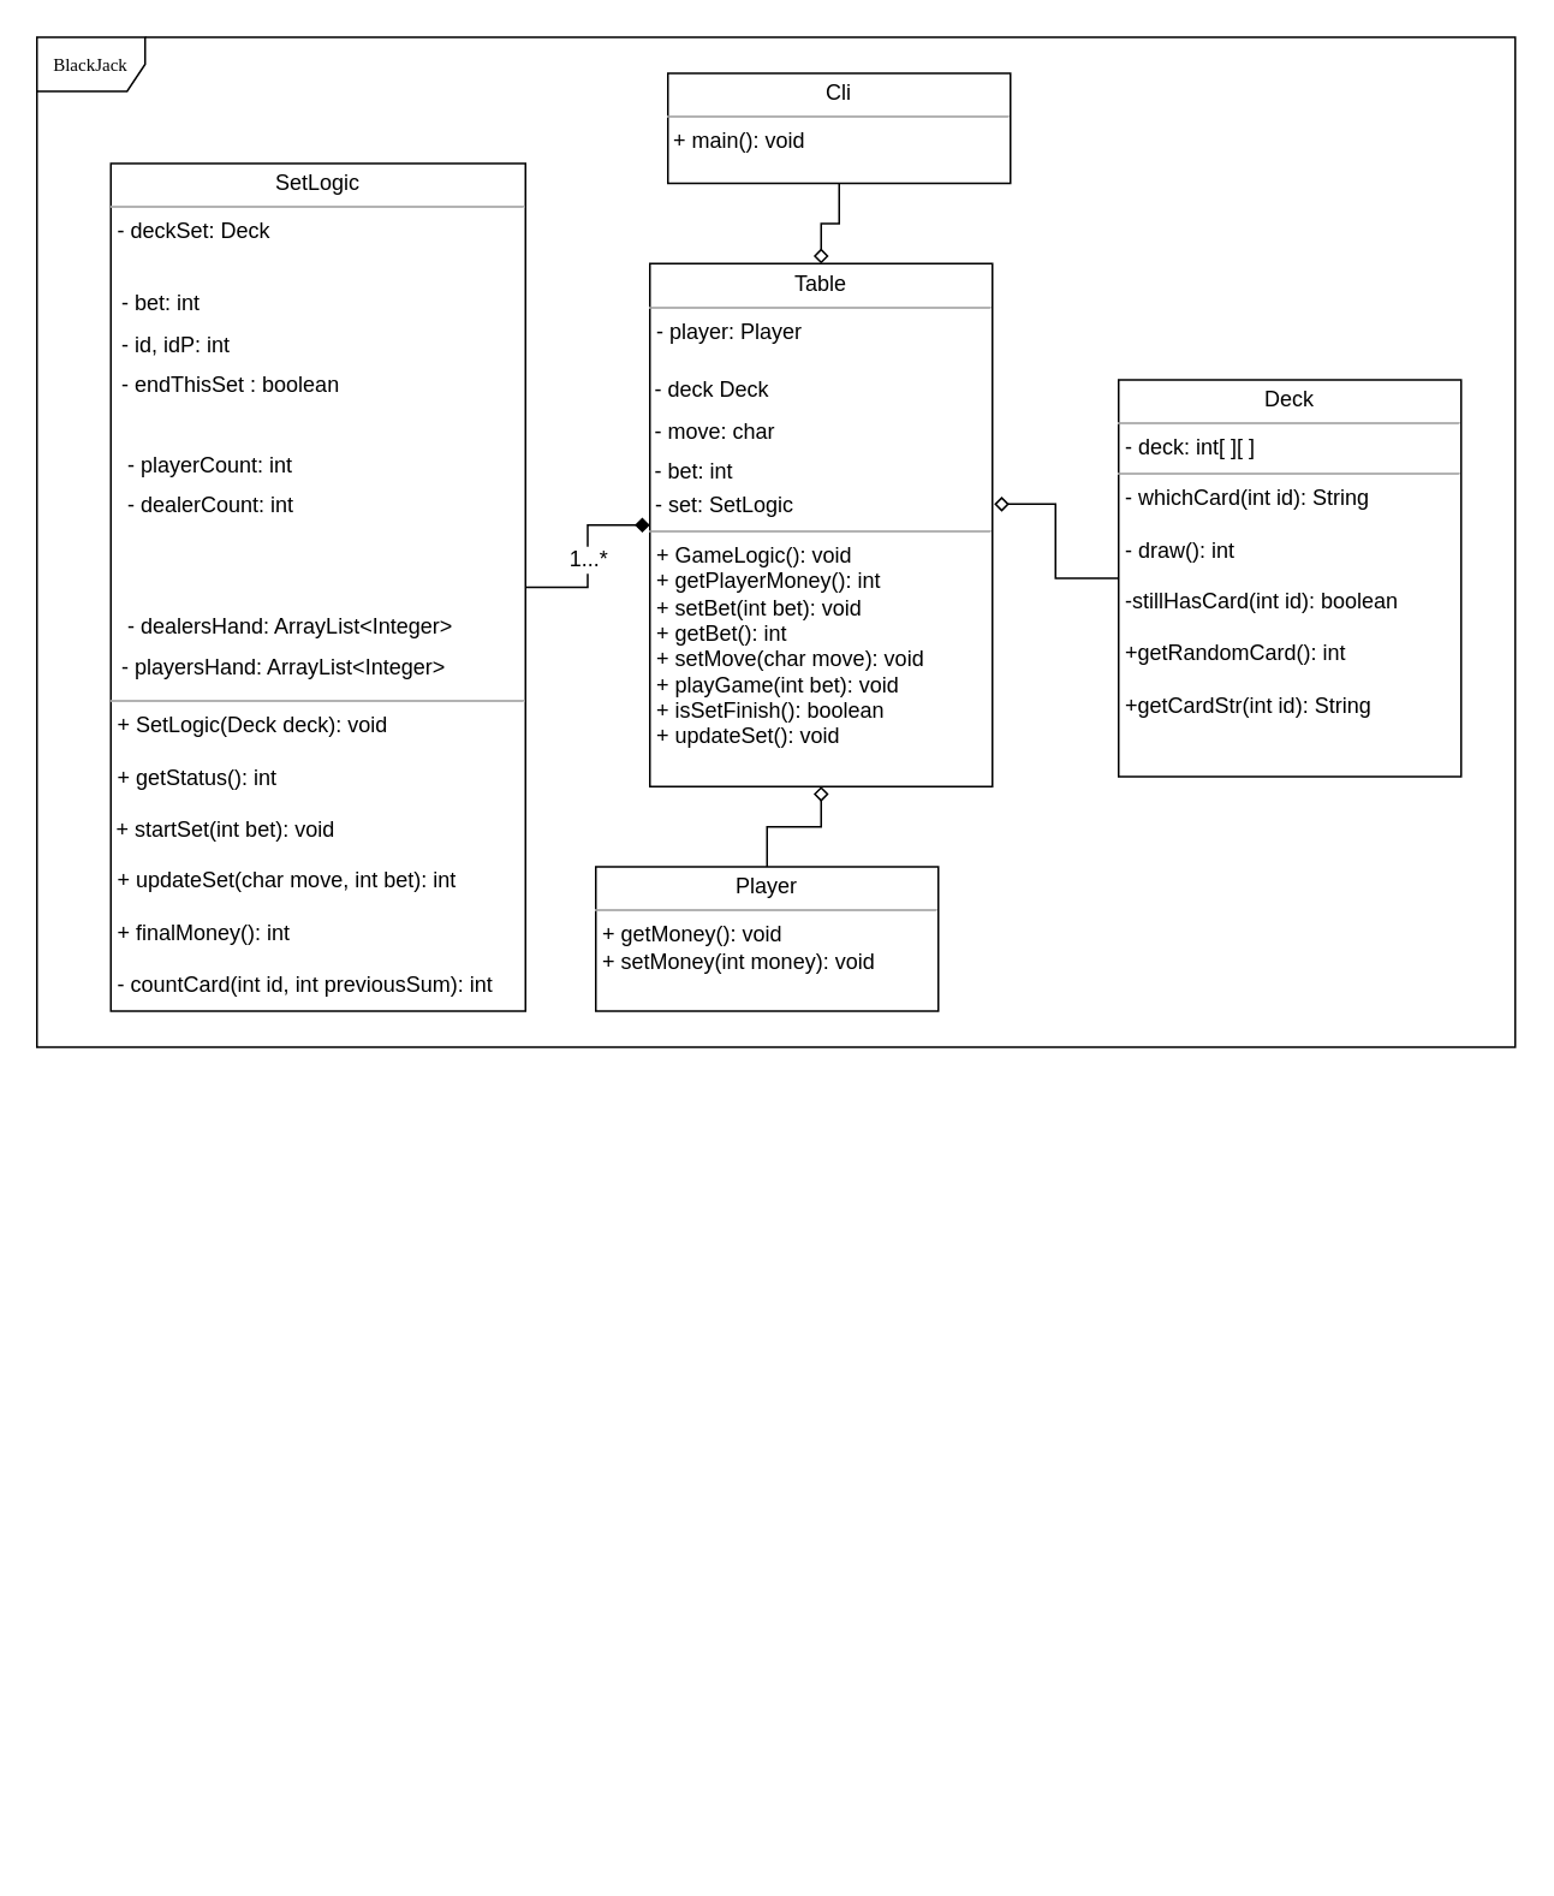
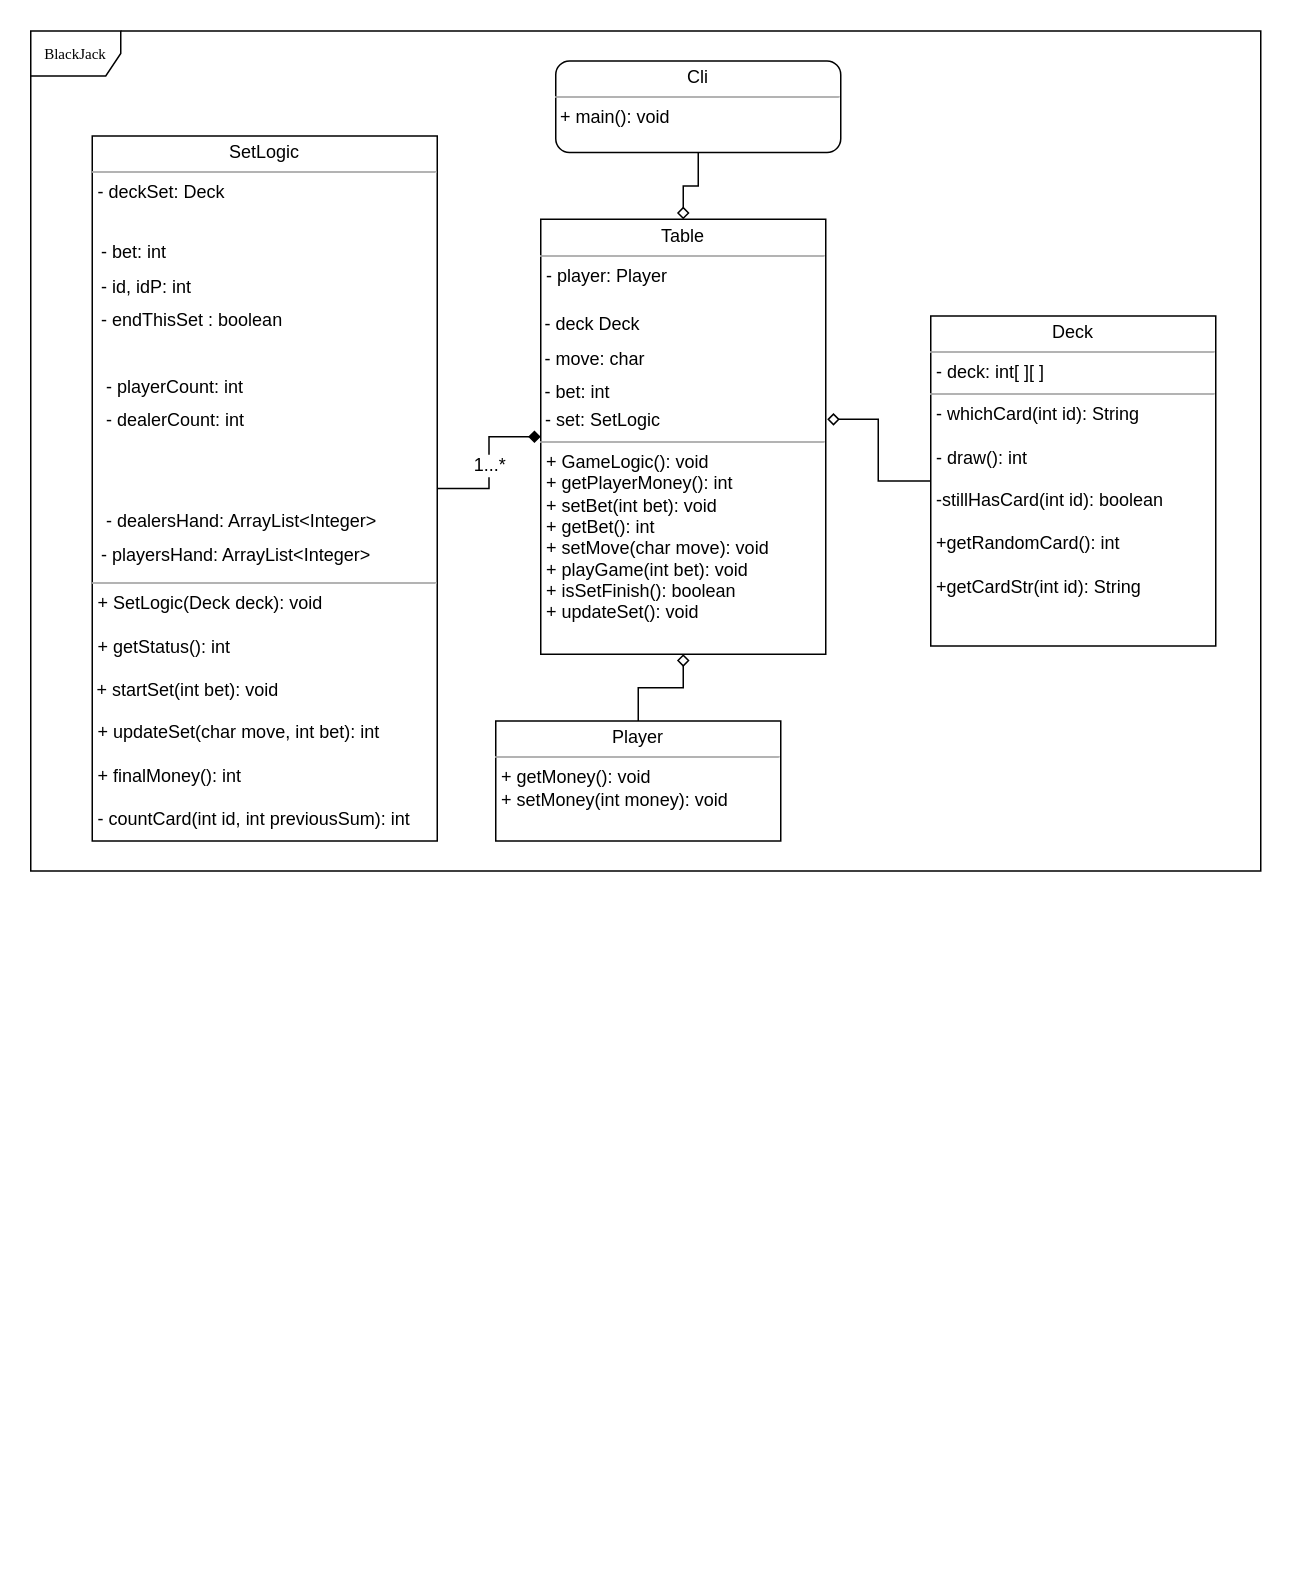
  <mxCell id="0" />
  <mxCell id="1" parent="0" />
  <mxCell id="2" value="BlackJack" style="shape=umlFrame;whiteSpace=wrap;html=1;rounded=0;shadow=0;comic=0;labelBackgroundColor=none;strokeColor=#000000;strokeWidth=1;fillColor=#ffffff;fontFamily=Verdana;fontSize=10;fontColor=#000000;align=center;" vertex="1" parent="1"><mxGeometry x="20" y="20" width="820" height="560" as="geometry" /></mxCell>
  <mxCell id="3" style="edgeStyle=orthogonalEdgeStyle;rounded=0;html=1;dashed=1;labelBackgroundColor=none;startFill=0;endArrow=open;endFill=0;endSize=10;fontFamily=Verdana;fontSize=10;" edge="1" parent="1"><mxGeometry relative="1" as="geometry"><Array as="points"><mxPoint x="410" y="1029" /><mxPoint x="410" y="1029" /></Array><mxPoint x="490" y="1029" as="targetPoint" /></mxGeometry></mxCell>
  <mxCell id="4" value="&lt;p style=&quot;margin: 0px ; margin-top: 4px ; text-align: center&quot;&gt;Table&lt;br&gt;&lt;/p&gt;&lt;hr size=&quot;1&quot;&gt;&lt;p style=&quot;margin: 0px ; margin-left: 4px&quot;&gt; &lt;span class=&quot;pl-k&quot;&gt;-&lt;/span&gt; &lt;span class=&quot;pl-smi&quot;&gt;p&lt;/span&gt;layer: Player&lt;/p&gt;&lt;p style=&quot;margin: 0px ; margin-left: 4px&quot;&gt;&lt;br&gt;&lt;/p&gt;&lt;table class=&quot;highlight tab-size js-file-line-container&quot;&gt;&lt;tbody&gt;&lt;tr&gt;&lt;td id=&quot;LC6&quot; class=&quot;blob-code blob-code-inner js-file-line&quot;&gt;- &lt;span class=&quot;pl-smi&quot;&gt;&lt;/span&gt; deck Deck&lt;br&gt;&lt;/td&gt;      &lt;/tr&gt;      &lt;tr&gt;        &lt;/tr&gt;&lt;/tbody&gt;&lt;/table&gt;&lt;table class=&quot;highlight tab-size js-file-line-container&quot;&gt;&lt;tbody&gt;&lt;tr&gt;&lt;td id=&quot;LC7&quot; class=&quot;blob-code blob-code-inner js-file-line&quot;&gt;-  move: char&lt;br&gt;&lt;/td&gt;      &lt;/tr&gt;      &lt;tr&gt;        &lt;/tr&gt;&lt;/tbody&gt;&lt;/table&gt;&lt;table class=&quot;highlight tab-size js-file-line-container&quot;&gt;&lt;tbody&gt;&lt;tr&gt;&lt;td id=&quot;LC8&quot; class=&quot;blob-code blob-code-inner js-file-line&quot;&gt;- &lt;span class=&quot;pl-k&quot;&gt;&lt;/span&gt;bet&lt;span class=&quot;pl-k&quot;&gt;: int&lt;/span&gt;&lt;span class=&quot;pl-c1&quot;&gt;&lt;/span&gt;&lt;/td&gt;      &lt;/tr&gt;      &lt;tr&gt;        &lt;/tr&gt;&lt;/tbody&gt;&lt;/table&gt;&amp;nbsp;- set: SetLogic&lt;br&gt;&lt;hr size=&quot;1&quot;&gt;&lt;p style=&quot;margin: 0px ; margin-left: 4px&quot;&gt;+ &lt;span class=&quot;pl-en&quot;&gt;GameLogic&lt;/span&gt;(): void&lt;br&gt;&lt;/p&gt;&lt;p style=&quot;margin: 0px ; margin-left: 4px&quot;&gt;+&lt;span class=&quot;pl-en&quot;&gt; getPlayerMoney(): int&lt;/span&gt;&lt;/p&gt;&lt;p style=&quot;margin: 0px ; margin-left: 4px&quot;&gt;&lt;span class=&quot;pl-en&quot;&gt;+&lt;/span&gt;&lt;span class=&quot;pl-en&quot;&gt;&lt;span class=&quot;pl-k&quot;&gt;&lt;/span&gt; &lt;span class=&quot;pl-en&quot;&gt;setBet&lt;/span&gt;(&lt;span class=&quot;pl-k&quot;&gt;int&lt;/span&gt; &lt;span class=&quot;pl-v&quot;&gt;bet&lt;/span&gt;): void&lt;br&gt;&lt;/span&gt;&lt;/p&gt;&lt;p style=&quot;margin: 0px ; margin-left: 4px&quot;&gt;&lt;span class=&quot;pl-en&quot;&gt;+&lt;/span&gt;&lt;span class=&quot;pl-en&quot;&gt;&lt;span class=&quot;pl-k&quot;&gt;&lt;/span&gt; g&lt;span class=&quot;pl-en&quot;&gt;etBet&lt;/span&gt;(&lt;span class=&quot;pl-v&quot;&gt;&lt;/span&gt;): int&lt;br&gt;&lt;/span&gt;&lt;/p&gt;&lt;p style=&quot;margin: 0px ; margin-left: 4px&quot;&gt;&lt;span class=&quot;pl-en&quot;&gt;+&lt;/span&gt; &lt;span class=&quot;pl-en&quot;&gt;&lt;span class=&quot;pl-en&quot;&gt;setMove&lt;/span&gt;(&lt;span class=&quot;pl-k&quot;&gt;char&lt;/span&gt; &lt;span class=&quot;pl-v&quot;&gt;move&lt;/span&gt;): void&lt;br&gt;&lt;/span&gt;&lt;/p&gt;&lt;p style=&quot;margin: 0px ; margin-left: 4px&quot;&gt;+ &lt;span class=&quot;pl-en&quot;&gt;playGame&lt;/span&gt;(&lt;span class=&quot;pl-k&quot;&gt;int&lt;/span&gt; &lt;span class=&quot;pl-v&quot;&gt;bet&lt;/span&gt;): void&lt;br&gt;&lt;/p&gt;&lt;p style=&quot;margin: 0px ; margin-left: 4px&quot;&gt;+ &lt;span class=&quot;pl-en&quot;&gt;isSetFinish&lt;/span&gt;(): boolean&lt;/p&gt;&lt;p style=&quot;margin: 0px ; margin-left: 4px&quot;&gt;+&lt;span class=&quot;pl-k&quot;&gt;&lt;/span&gt; &lt;span class=&quot;pl-en&quot;&gt;updateSet&lt;/span&gt;(): void&lt;br&gt;&lt;/p&gt;" style="verticalAlign=top;align=left;overflow=fill;fontSize=12;fontFamily=Helvetica;html=1;rounded=0;shadow=0;comic=0;labelBackgroundColor=none;strokeColor=#000000;strokeWidth=1;fillColor=#ffffff;" vertex="1" parent="1"><mxGeometry x="360" y="145.5" width="190" height="290" as="geometry" /></mxCell>
  <mxCell id="5" style="edgeStyle=orthogonalEdgeStyle;rounded=0;orthogonalLoop=1;jettySize=auto;html=1;startArrow=none;startFill=0;endArrow=diamond;endFill=1;" edge="1" parent="1" source="7" target="4"><mxGeometry relative="1" as="geometry" /></mxCell>
  <mxCell id="6" value="&lt;div&gt;1...*&lt;/div&gt;" style="text;html=1;resizable=0;points=[];align=center;verticalAlign=middle;labelBackgroundColor=#ffffff;" vertex="1" connectable="0" parent="5"><mxGeometry x="-0.326" y="5" relative="1" as="geometry"><mxPoint x="4.5" y="-15" as="offset" /></mxGeometry></mxCell>
  <mxCell id="7" value="&lt;p style=&quot;margin: 0px ; margin-top: 4px ; text-align: center&quot;&gt;SetLogic&lt;/p&gt;&lt;hr size=&quot;1&quot;&gt;&lt;p style=&quot;margin: 0px ; margin-left: 4px&quot;&gt;&lt;span class=&quot;pl-k&quot;&gt;-&lt;/span&gt; deckSet: Deck&lt;/p&gt;&lt;table class=&quot;highlight tab-size js-file-line-container&quot;&gt;&lt;tbody&gt;&lt;tr&gt;&lt;td id=&quot;LC6&quot; class=&quot;blob-code blob-code-inner js-file-line&quot;&gt;&lt;br&gt;&lt;/td&gt;&lt;/tr&gt;&lt;tr&gt;&lt;/tr&gt;&lt;/tbody&gt;&lt;/table&gt;&lt;table class=&quot;highlight tab-size js-file-line-container&quot;&gt;&lt;tbody&gt;&lt;tr&gt;&lt;td id=&quot;LC7&quot; class=&quot;blob-code blob-code-inner js-file-line&quot;&gt;&amp;nbsp;-&lt;span class=&quot;pl-k&quot;&gt;&lt;/span&gt; bet: int&lt;br&gt;&lt;/td&gt;      &lt;/tr&gt;      &lt;tr&gt;        &lt;/tr&gt;&lt;/tbody&gt;&lt;/table&gt;&lt;table class=&quot;highlight tab-size js-file-line-container&quot;&gt;&lt;tbody&gt;&lt;tr&gt;&lt;td id=&quot;LC8&quot; class=&quot;blob-code blob-code-inner js-file-line&quot;&gt;&amp;nbsp;- id, idP: int&lt;/td&gt;      &lt;/tr&gt;      &lt;tr&gt;        &lt;/tr&gt;&lt;/tbody&gt;&lt;/table&gt;&lt;table class=&quot;highlight tab-size js-file-line-container&quot;&gt;&lt;tbody&gt;&lt;tr&gt;&lt;td id=&quot;LC9&quot; class=&quot;blob-code blob-code-inner js-file-line&quot;&gt;&amp;nbsp;&lt;span class=&quot;pl-k&quot;&gt;-&lt;/span&gt; endThisSet&amp;nbsp;: boolean&lt;br&gt;&lt;/td&gt;      &lt;/tr&gt;      &lt;tr&gt;        &lt;/tr&gt;&lt;/tbody&gt;&lt;/table&gt;&lt;table class=&quot;highlight tab-size js-file-line-container&quot;&gt;&lt;tbody&gt;&lt;tr&gt;&lt;td id=&quot;LC10&quot; class=&quot;blob-code blob-code-inner js-file-line&quot;&gt;&lt;br&gt;&lt;/td&gt;&lt;/tr&gt;&lt;tr&gt;&lt;/tr&gt;&lt;/tbody&gt;&lt;/table&gt;&lt;table class=&quot;highlight tab-size js-file-line-container&quot;&gt;&lt;tbody&gt;&lt;tr&gt;&lt;td id=&quot;LC11&quot; class=&quot;blob-code blob-code-inner js-file-line&quot;&gt;&amp;nbsp; - playerCount: int&lt;br&gt;&lt;/td&gt;      &lt;/tr&gt;      &lt;tr&gt;        &lt;/tr&gt;&lt;/tbody&gt;&lt;/table&gt;&lt;table class=&quot;highlight tab-size js-file-line-container&quot;&gt;&lt;tbody&gt;&lt;tr&gt;&lt;td id=&quot;LC12&quot; class=&quot;blob-code blob-code-inner js-file-line&quot;&gt;&amp;nbsp; - &lt;span class=&quot;pl-k&quot;&gt;&lt;/span&gt; dealerCount: int&lt;/td&gt;&lt;/tr&gt;&lt;tr&gt;&lt;/tr&gt;&lt;/tbody&gt;&lt;/table&gt;&lt;table class=&quot;highlight tab-size js-file-line-container&quot;&gt;&lt;tbody&gt;&lt;tr&gt;&lt;td id=&quot;LC13&quot; class=&quot;blob-code blob-code-inner js-file-line&quot;&gt;&lt;br&gt;&lt;/td&gt;&lt;/tr&gt;&lt;tr&gt;&lt;/tr&gt;&lt;/tbody&gt;&lt;/table&gt;&lt;table class=&quot;highlight tab-size js-file-line-container&quot;&gt;&lt;tbody&gt;&lt;tr&gt;&lt;td id=&quot;LC14&quot; class=&quot;blob-code blob-code-inner js-file-line&quot;&gt;&lt;br&gt;&lt;/td&gt;&lt;/tr&gt;&lt;tr&gt;&lt;/tr&gt;&lt;/tbody&gt;&lt;/table&gt;&lt;table class=&quot;highlight tab-size js-file-line-container&quot;&gt;&lt;tbody&gt;&lt;tr&gt;&lt;td id=&quot;LC15&quot; class=&quot;blob-code blob-code-inner js-file-line&quot;&gt;&amp;nbsp;    -&lt;span class=&quot;pl-k&quot;&gt;&lt;/span&gt; dealersHand&lt;span class=&quot;pl-k&quot;&gt;:&lt;/span&gt; &lt;span class=&quot;pl-k&quot;&gt;ArrayList&amp;lt;&lt;span class=&quot;pl-smi&quot;&gt;Integer&lt;/span&gt;&amp;gt;&lt;/span&gt;&lt;/td&gt;      &lt;/tr&gt;      &lt;tr&gt;        &lt;/tr&gt;&lt;/tbody&gt;&lt;/table&gt;&lt;table class=&quot;highlight tab-size js-file-line-container&quot;&gt;&lt;tbody&gt;&lt;tr&gt;&lt;td id=&quot;LC16&quot; class=&quot;blob-code blob-code-inner js-file-line&quot;&gt;&amp;nbsp;-&lt;span class=&quot;pl-k&quot;&gt;&lt;/span&gt; playersHand: &lt;span class=&quot;pl-k&quot;&gt;ArrayList&amp;lt;&lt;span class=&quot;pl-smi&quot;&gt;Integer&lt;/span&gt;&amp;gt;&lt;/span&gt;&lt;/td&gt;      &lt;/tr&gt;      &lt;tr&gt;        &lt;/tr&gt;&lt;/tbody&gt;&lt;/table&gt;&lt;hr size=&quot;1&quot;&gt;&lt;p style=&quot;margin: 0px ; margin-left: 4px&quot;&gt;+&lt;span class=&quot;pl-en&quot;&gt; SetLogic&lt;/span&gt;(&lt;span class=&quot;pl-smi&quot;&gt;Deck&lt;/span&gt; &lt;span class=&quot;pl-v&quot;&gt;deck&lt;/span&gt;): void&lt;/p&gt;&lt;p style=&quot;margin: 0px ; margin-left: 4px&quot;&gt;&lt;br&gt;&lt;/p&gt;&lt;p style=&quot;margin: 0px ; margin-left: 4px&quot;&gt;+ &lt;span class=&quot;pl-en&quot;&gt;getStatus&lt;/span&gt;(): int&lt;br&gt;&lt;/p&gt;&lt;div&gt;&amp;nbsp;&lt;/div&gt;&lt;div&gt;&amp;nbsp;+ &lt;span class=&quot;pl-en&quot;&gt;startSet&lt;/span&gt;(&lt;span class=&quot;pl-k&quot;&gt;int&lt;/span&gt; &lt;span class=&quot;pl-v&quot;&gt;bet&lt;/span&gt;): void&lt;/div&gt;&lt;p style=&quot;margin: 0px ; margin-left: 4px&quot;&gt;&lt;span class=&quot;pl-en&quot;&gt;&lt;br&gt;&lt;/span&gt;&lt;/p&gt;&lt;p style=&quot;margin: 0px ; margin-left: 4px&quot;&gt;&lt;span class=&quot;pl-en&quot;&gt;+ updateSet&lt;/span&gt;(&lt;span class=&quot;pl-k&quot;&gt;char&lt;/span&gt; &lt;span class=&quot;pl-v&quot;&gt;move&lt;/span&gt;, &lt;span class=&quot;pl-k&quot;&gt;int&lt;/span&gt; &lt;span class=&quot;pl-v&quot;&gt;bet&lt;/span&gt;): int&lt;/p&gt;&lt;p style=&quot;margin: 0px ; margin-left: 4px&quot;&gt;&lt;br&gt;&lt;/p&gt;&lt;p style=&quot;margin: 0px ; margin-left: 4px&quot;&gt;+ &lt;span class=&quot;pl-en&quot;&gt;finalMoney(): int&lt;br&gt;&lt;/span&gt;&lt;/p&gt;&lt;p style=&quot;margin: 0px ; margin-left: 4px&quot;&gt;&lt;br&gt;&lt;/p&gt;&lt;p style=&quot;margin: 0px ; margin-left: 4px&quot;&gt;-&lt;span class=&quot;pl-en&quot;&gt; countCard&lt;/span&gt;(&lt;span class=&quot;pl-k&quot;&gt;int&lt;/span&gt; &lt;span class=&quot;pl-v&quot;&gt;id&lt;/span&gt;, &lt;span class=&quot;pl-k&quot;&gt;int&lt;/span&gt; &lt;span class=&quot;pl-v&quot;&gt;previousSum&lt;/span&gt;): int&lt;/p&gt;&lt;p style=&quot;margin: 0px ; margin-left: 4px&quot;&gt;&lt;span class=&quot;pl-en&quot;&gt;&lt;/span&gt;&lt;/p&gt;" style="verticalAlign=top;align=left;overflow=fill;fontSize=12;fontFamily=Helvetica;html=1;rounded=0;shadow=0;comic=0;labelBackgroundColor=none;strokeColor=#000000;strokeWidth=1;fillColor=#ffffff;" vertex="1" parent="1"><mxGeometry x="61" y="90" width="230" height="470" as="geometry" /></mxCell>
  <mxCell id="8" style="edgeStyle=orthogonalEdgeStyle;rounded=0;orthogonalLoop=1;jettySize=auto;html=1;startArrow=none;startFill=0;endArrow=diamond;endFill=0;" edge="1" parent="1" source="9" target="4"><mxGeometry relative="1" as="geometry" /></mxCell>
- <mxCell id="9" value="&lt;p style=&quot;margin: 0px ; margin-top: 4px ; text-align: center&quot;&gt;Cli&lt;br&gt;&lt;/p&gt;&lt;hr size=&quot;1&quot;&gt;&lt;div&gt;&amp;nbsp;+ main(): void&lt;/div&gt;" style="verticalAlign=top;align=left;overflow=fill;fontSize=12;fontFamily=Helvetica;html=1;rounded=0;shadow=0;comic=0;labelBackgroundColor=none;strokeColor=#000000;strokeWidth=1;fillColor=#ffffff;" vertex="1" parent="1"><mxGeometry x="370" y="40" width="190" height="61" as="geometry" /></mxCell>
+ <mxCell id="9" value="&lt;p style=&quot;margin: 0px ; margin-top: 4px ; text-align: center&quot;&gt;Cli&lt;br&gt;&lt;/p&gt;&lt;hr size=&quot;1&quot;&gt;&lt;div&gt;&amp;nbsp;+ main(): void&lt;/div&gt;" style="verticalAlign=top;align=left;overflow=fill;fontSize=12;fontFamily=Helvetica;html=1;shadow=0;comic=0;labelBackgroundColor=none;strokeColor=#000000;strokeWidth=1;fillColor=#ffffff;rounded=1;" vertex="1" parent="1"><mxGeometry x="370" y="40" width="190" height="61" as="geometry" /></mxCell>
  <mxCell id="10" style="edgeStyle=orthogonalEdgeStyle;rounded=0;orthogonalLoop=1;jettySize=auto;html=1;entryX=1.005;entryY=0.46;entryDx=0;entryDy=0;entryPerimeter=0;startArrow=none;startFill=0;endArrow=diamond;endFill=0;" edge="1" parent="1" source="11" target="4"><mxGeometry relative="1" as="geometry" /></mxCell>
  <mxCell id="11" value="&lt;p style=&quot;margin: 0px ; margin-top: 4px ; text-align: center&quot;&gt;Deck&lt;br&gt;&lt;/p&gt;&lt;hr size=&quot;1&quot;&gt;&lt;p style=&quot;margin: 0px ; margin-left: 4px&quot;&gt;- deck: int[ ][ ]&lt;br&gt;&lt;/p&gt;&lt;hr size=&quot;1&quot;&gt;&lt;p style=&quot;margin: 0px ; margin-left: 4px&quot;&gt;- &lt;span class=&quot;pl-en&quot;&gt;whichCard(int id): String&lt;/span&gt;&lt;/p&gt;&lt;p style=&quot;margin: 0px ; margin-left: 4px&quot;&gt;&lt;br&gt;- draw(): int&lt;/p&gt;&lt;p style=&quot;margin: 0px ; margin-left: 4px&quot;&gt;&lt;br&gt;&lt;/p&gt;&lt;p style=&quot;margin: 0px ; margin-left: 4px&quot;&gt;-stillHasCard(int id): boolean &lt;br&gt;&lt;/p&gt;&lt;p style=&quot;margin: 0px ; margin-left: 4px&quot;&gt;&lt;br&gt;&lt;/p&gt;&lt;p style=&quot;margin: 0px ; margin-left: 4px&quot;&gt;+&lt;span class=&quot;pl-en&quot;&gt;getRandomCard(): int&lt;/span&gt;&lt;/p&gt;&lt;p style=&quot;margin: 0px ; margin-left: 4px&quot;&gt;&lt;span class=&quot;pl-en&quot;&gt;&lt;br&gt;&lt;/span&gt;&lt;/p&gt;&lt;p style=&quot;margin: 0px ; margin-left: 4px&quot;&gt;&lt;span class=&quot;pl-en&quot;&gt;+&lt;/span&gt;&lt;span class=&quot;pl-en&quot;&gt;&lt;span class=&quot;pl-en&quot;&gt;getCardStr&lt;/span&gt;(&lt;span class=&quot;pl-k&quot;&gt;int&lt;/span&gt; &lt;span class=&quot;pl-v&quot;&gt;id&lt;/span&gt;): String&lt;br&gt;&lt;/span&gt;&lt;/p&gt;" style="verticalAlign=top;align=left;overflow=fill;fontSize=12;fontFamily=Helvetica;html=1;rounded=0;shadow=0;comic=0;labelBackgroundColor=none;strokeColor=#000000;strokeWidth=1;fillColor=#ffffff;" vertex="1" parent="1"><mxGeometry x="620" y="210" width="190" height="220" as="geometry" /></mxCell>
  <mxCell id="12" style="edgeStyle=orthogonalEdgeStyle;rounded=0;orthogonalLoop=1;jettySize=auto;html=1;entryX=0.5;entryY=1;entryDx=0;entryDy=0;startArrow=none;startFill=0;endArrow=diamond;endFill=0;" edge="1" parent="1" source="13" target="4"><mxGeometry relative="1" as="geometry" /></mxCell>
  <mxCell id="13" value="&lt;p style=&quot;margin: 0px ; margin-top: 4px ; text-align: center&quot;&gt;Player&lt;/p&gt;&lt;hr size=&quot;1&quot;&gt;&lt;p style=&quot;margin: 0px ; margin-left: 4px&quot;&gt;+ getMoney(): void&lt;br&gt;+ &lt;span class=&quot;pl-en&quot;&gt;setMoney&lt;/span&gt;(&lt;span class=&quot;pl-k&quot;&gt;int&lt;/span&gt; &lt;span class=&quot;pl-v&quot;&gt;money&lt;/span&gt;): void&lt;br&gt;&lt;/p&gt;" style="verticalAlign=top;align=left;overflow=fill;fontSize=12;fontFamily=Helvetica;html=1;rounded=0;shadow=0;comic=0;labelBackgroundColor=none;strokeColor=#000000;strokeWidth=1;fillColor=#ffffff;" vertex="1" parent="1"><mxGeometry x="330" y="480" width="190" height="80" as="geometry" /></mxCell>
